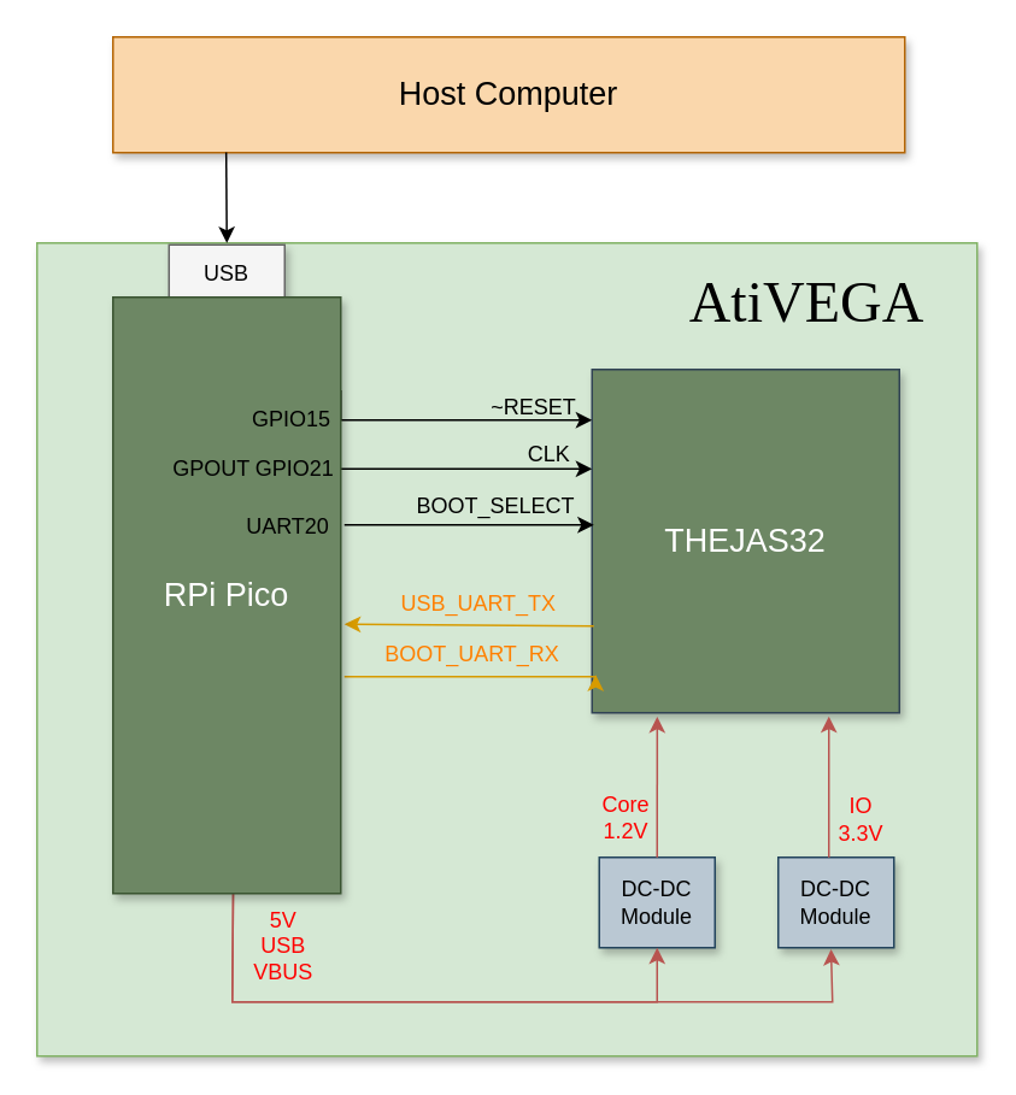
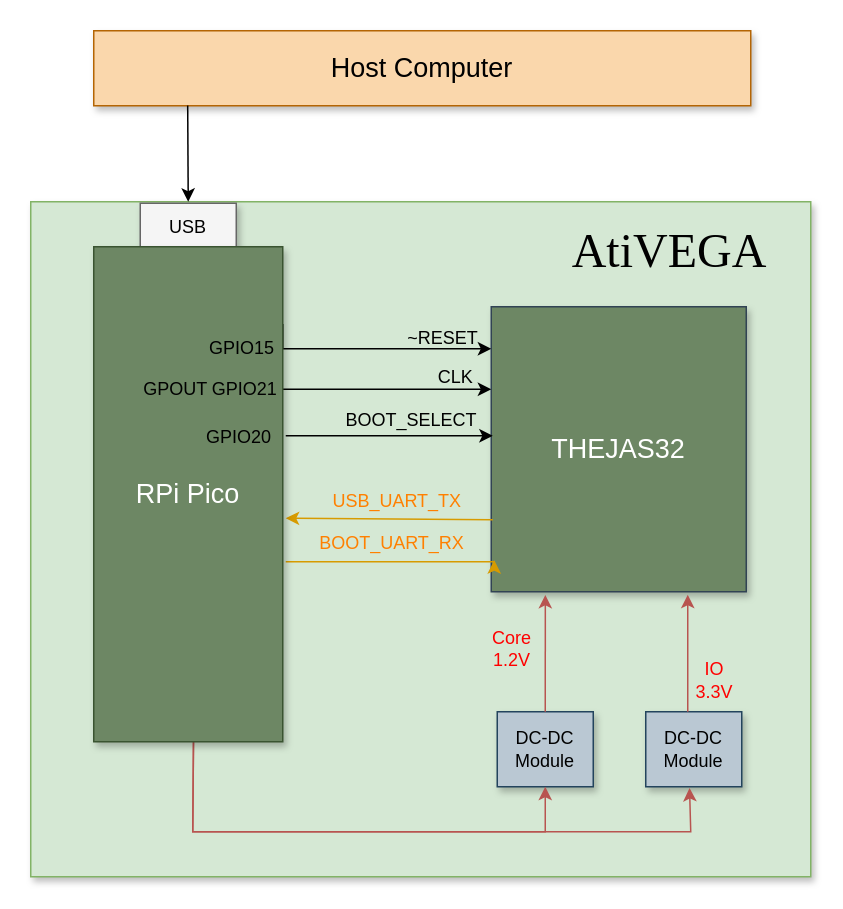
  <mxCell id="0" style=";html=1;" />
  <mxCell id="1" style=";html=1;" parent="0" />
  <mxCell id="2" value="" style="whiteSpace=wrap;html=1;shadow=1;fontSize=18;fillColor=#d5e8d4;strokeColor=#82b366;align=left;" parent="1" vertex="1"><mxGeometry x="20" y="134" width="520" height="450" as="geometry" /></mxCell>
  <mxCell id="3" value="THEJAS32" style="whiteSpace=wrap;html=1;shadow=1;fontSize=18;fillColor=#6d8764;strokeColor=#314354;fontColor=#ffffff;" parent="1" vertex="1"><mxGeometry x="327" y="204" width="170" height="190" as="geometry" /></mxCell>
  <mxCell id="4" style="edgeStyle=elbowEdgeStyle;rounded=0;html=1;startArrow=none;startFill=0;jettySize=auto;orthogonalLoop=1;fontSize=18;elbow=vertical;exitX=1;exitY=0.288;exitDx=0;exitDy=0;exitPerimeter=0;" parent="1" source="26" edge="1"><mxGeometry relative="1" as="geometry"><Array as="points"><mxPoint x="297" y="259" /></Array><mxPoint x="200" y="259" as="sourcePoint" /><mxPoint x="327" y="259" as="targetPoint" /></mxGeometry></mxCell>
  <mxCell id="5" value="&lt;div style=&quot;font-size: 12px;&quot;&gt;&lt;font style=&quot;font-size: 12px;&quot;&gt;DC-DC&lt;/font&gt;&lt;/div&gt;&lt;div style=&quot;font-size: 12px;&quot;&gt;&lt;font style=&quot;font-size: 12px;&quot;&gt;&lt;font style=&quot;font-size: 12px;&quot;&gt;Module&lt;/font&gt;&lt;font style=&quot;font-size: 12px;&quot;&gt;&lt;br&gt;&lt;/font&gt;&lt;/font&gt;&lt;/div&gt;" style="whiteSpace=wrap;html=1;shadow=1;fontSize=18;fillColor=#bac8d3;strokeColor=#23445d;" parent="1" vertex="1"><mxGeometry x="331" y="474" width="64" height="50" as="geometry" /></mxCell>
  <mxCell id="6" value="" style="endArrow=classic;html=1;rounded=0;exitX=0.5;exitY=0;exitDx=0;exitDy=0;entryX=0.212;entryY=1.011;entryDx=0;entryDy=0;entryPerimeter=0;fillColor=#f8cecc;strokeColor=#b85450;" parent="1" source="5" target="3" edge="1"><mxGeometry width="50" height="50" relative="1" as="geometry"><mxPoint x="350" y="116" as="sourcePoint" /><mxPoint x="350" y="206" as="targetPoint" /></mxGeometry></mxCell>
- <mxCell id="7" value="&lt;div&gt;Core&lt;/div&gt;&lt;div&gt;1.2V&lt;/div&gt;" style="text;html=1;align=center;verticalAlign=middle;whiteSpace=wrap;rounded=0;fontColor=#FF0000;" parent="1" vertex="1"><mxGeometry x="326" y="437" width="40" height="30" as="geometry" /></mxCell>
+ <mxCell id="7" value="&lt;div&gt;Core&lt;/div&gt;&lt;div&gt;1.2V&lt;/div&gt;" style="text;html=1;align=center;verticalAlign=middle;whiteSpace=wrap;rounded=0;fontColor=#FF0000;" parent="1" vertex="1"><mxGeometry x="321" y="417" width="40" height="30" as="geometry" /></mxCell>
  <mxCell id="8" value="&lt;div&gt;IO&lt;/div&gt;&lt;div&gt;3.3V&lt;br&gt;&lt;/div&gt;" style="text;html=1;align=center;verticalAlign=middle;whiteSpace=wrap;rounded=0;fontColor=#FF0000;" parent="1" vertex="1"><mxGeometry x="459" y="438" width="34" height="30" as="geometry" /></mxCell>
  <mxCell id="9" value="CLK" style="text;html=1;align=center;verticalAlign=middle;whiteSpace=wrap;rounded=0;" parent="1" vertex="1"><mxGeometry x="286" y="236" width="35" height="30" as="geometry" /></mxCell>
  <mxCell id="10" style="edgeStyle=elbowEdgeStyle;rounded=0;html=1;startArrow=none;startFill=0;jettySize=auto;orthogonalLoop=1;fontSize=18;elbow=vertical;exitX=1;exitY=0.156;exitDx=0;exitDy=0;exitPerimeter=0;" parent="1" source="26" edge="1"><mxGeometry relative="1" as="geometry"><Array as="points"><mxPoint x="297" y="232" /></Array><mxPoint x="200" y="234" as="sourcePoint" /><mxPoint x="327" y="232" as="targetPoint" /></mxGeometry></mxCell>
  <mxCell id="11" value="~RESET" style="text;html=1;align=center;verticalAlign=middle;whiteSpace=wrap;rounded=0;" parent="1" vertex="1"><mxGeometry x="266" y="210" width="58" height="30" as="geometry" /></mxCell>
  <mxCell id="12" value="BOOT_SELECT" style="text;html=1;align=center;verticalAlign=middle;whiteSpace=wrap;rounded=0;" parent="1" vertex="1"><mxGeometry x="229" y="265" width="90" height="30" as="geometry" /></mxCell>
  <mxCell id="13" style="edgeStyle=elbowEdgeStyle;rounded=0;html=1;startArrow=none;startFill=0;jettySize=auto;orthogonalLoop=1;fontSize=18;elbow=vertical;fillColor=#ffe6cc;strokeColor=#d79b00;" parent="1" edge="1"><mxGeometry relative="1" as="geometry"><Array as="points" /><mxPoint x="190" y="374" as="sourcePoint" /><mxPoint x="329" y="373" as="targetPoint" /></mxGeometry></mxCell>
  <mxCell id="14" value="BOOT_UART_RX" style="text;html=1;align=center;verticalAlign=middle;whiteSpace=wrap;rounded=0;fontColor=#FF8000;" parent="1" vertex="1"><mxGeometry x="216" y="347" width="90" height="30" as="geometry" /></mxCell>
  <mxCell id="15" style="edgeStyle=elbowEdgeStyle;rounded=0;html=1;startArrow=none;startFill=0;jettySize=auto;orthogonalLoop=1;fontSize=18;elbow=vertical;endArrow=classic;endFill=1;exitX=0.006;exitY=0.632;exitDx=0;exitDy=0;exitPerimeter=0;fillColor=#ffe6cc;strokeColor=#d79b00;" parent="1" edge="1"><mxGeometry relative="1" as="geometry"><Array as="points"><mxPoint x="220" y="345" /></Array><mxPoint x="328.02" y="345.96" as="sourcePoint" /><mxPoint x="190" y="345" as="targetPoint" /></mxGeometry></mxCell>
  <mxCell id="16" value="USB_UART_TX" style="text;html=1;align=center;verticalAlign=middle;whiteSpace=wrap;rounded=0;fontColor=#FF8000;" parent="1" vertex="1"><mxGeometry x="214" y="319" width="101" height="30" as="geometry" /></mxCell>
  <mxCell id="17" value="&lt;div style=&quot;font-size: 12px;&quot;&gt;&lt;font style=&quot;font-size: 12px;&quot;&gt;DC-DC&lt;/font&gt;&lt;/div&gt;&lt;div style=&quot;font-size: 12px;&quot;&gt;&lt;font style=&quot;font-size: 12px;&quot;&gt;&lt;font style=&quot;font-size: 12px;&quot;&gt;Module&lt;/font&gt;&lt;font style=&quot;font-size: 12px;&quot;&gt;&lt;br&gt;&lt;/font&gt;&lt;/font&gt;&lt;/div&gt;" style="whiteSpace=wrap;html=1;shadow=1;fontSize=18;fillColor=#bac8d3;strokeColor=#23445d;" parent="1" vertex="1"><mxGeometry x="430" y="474" width="64" height="50" as="geometry" /></mxCell>
  <mxCell id="18" value="&lt;font style=&quot;font-size: 12px;&quot;&gt;USB Connector&lt;/font&gt;" style="whiteSpace=wrap;html=1;shadow=1;fontSize=18;fillColor=#f5f5f5;strokeColor=#666666;" parent="1" vertex="1"><mxGeometry x="93" y="135" width="64" height="50" as="geometry" /></mxCell>
  <mxCell id="19" value="" style="endArrow=classic;html=1;rounded=0;exitX=0.5;exitY=0;exitDx=0;exitDy=0;entryX=0.212;entryY=1.011;entryDx=0;entryDy=0;entryPerimeter=0;fillColor=#f8cecc;strokeColor=#b85450;" parent="1" edge="1"><mxGeometry width="50" height="50" relative="1" as="geometry"><mxPoint x="458" y="474" as="sourcePoint" /><mxPoint x="458" y="396" as="targetPoint" /></mxGeometry></mxCell>
  <mxCell id="20" style="edgeStyle=elbowEdgeStyle;rounded=0;html=1;startArrow=none;startFill=0;jettySize=auto;orthogonalLoop=1;fontSize=18;elbow=vertical;" parent="1" edge="1"><mxGeometry relative="1" as="geometry"><Array as="points"><mxPoint x="298" y="290" /></Array><mxPoint x="190" y="290" as="sourcePoint" /><mxPoint x="328" y="290" as="targetPoint" /></mxGeometry></mxCell>
  <mxCell id="21" value="" style="endArrow=classic;html=1;rounded=0;exitX=0.312;exitY=1.016;exitDx=0;exitDy=0;exitPerimeter=0;entryX=0.5;entryY=1;entryDx=0;entryDy=0;fillColor=#f8cecc;strokeColor=#b85450;" parent="1" target="5" edge="1"><mxGeometry width="50" height="50" relative="1" as="geometry"><mxPoint x="129.312" y="397.04" as="sourcePoint" /><mxPoint x="358" y="554" as="targetPoint" /><Array as="points"><mxPoint x="128" y="554" /><mxPoint x="363" y="554" /></Array></mxGeometry></mxCell>
  <mxCell id="22" value="" style="endArrow=classic;html=1;rounded=0;exitX=0.312;exitY=1.016;exitDx=0;exitDy=0;exitPerimeter=0;entryX=0.456;entryY=1.016;entryDx=0;entryDy=0;entryPerimeter=0;fillColor=#f8cecc;strokeColor=#b85450;" parent="1" target="17" edge="1"><mxGeometry width="50" height="50" relative="1" as="geometry"><mxPoint x="129.312" y="397.04" as="sourcePoint" /><mxPoint x="363" y="524" as="targetPoint" /><Array as="points"><mxPoint x="128" y="554" /><mxPoint x="460" y="554" /></Array></mxGeometry></mxCell>
- <mxCell id="23" value="&lt;div&gt;5V&lt;br&gt;&lt;/div&gt;&lt;div&gt;USB&lt;/div&gt;&lt;div&gt;VBUS&lt;/div&gt;" style="text;html=1;align=center;verticalAlign=middle;whiteSpace=wrap;rounded=0;fontColor=#FF0000;" parent="1" vertex="1"><mxGeometry x="140" y="503" width="33" height="39" as="geometry" /></mxCell>
- <mxCell id="24" value="Host Computer" style="whiteSpace=wrap;html=1;shadow=1;fontSize=18;fillColor=#fad7ac;strokeColor=#b46504;" parent="1" vertex="1"><mxGeometry x="62" y="20" width="438" height="64" as="geometry" /></mxCell>
+ <mxCell id="24" value="Host Computer" style="whiteSpace=wrap;html=1;shadow=1;fontSize=18;fillColor=#fad7ac;strokeColor=#b46504;" parent="1" vertex="1"><mxGeometry x="62" y="20" width="438" height="50" as="geometry" /></mxCell>
  <mxCell id="25" value="" style="endArrow=classic;html=1;rounded=0;exitX=0.143;exitY=0.997;exitDx=0;exitDy=0;exitPerimeter=0;" parent="1" source="24" edge="1"><mxGeometry width="50" height="50" relative="1" as="geometry"><mxPoint x="122.65" y="109.19" as="sourcePoint" /><mxPoint x="125" y="134" as="targetPoint" /></mxGeometry></mxCell>
  <mxCell id="26" value="RPi Pico" style="whiteSpace=wrap;html=1;shadow=1;fontSize=18;fillColor=#6d8764;strokeColor=#3A5431;fontColor=#ffffff;" parent="1" vertex="1"><mxGeometry x="62" y="164" width="126" height="330" as="geometry" /></mxCell>
  <mxCell id="27" value="GPIO15" style="text;html=1;align=center;verticalAlign=middle;whiteSpace=wrap;rounded=0;" parent="1" vertex="1"><mxGeometry x="132" y="217" width="58" height="30" as="geometry" /></mxCell>
  <mxCell id="28" value="GPOUT GPIO21" style="text;html=1;align=center;verticalAlign=middle;whiteSpace=wrap;rounded=0;" parent="1" vertex="1"><mxGeometry x="86" y="244" width="108" height="30" as="geometry" /></mxCell>
- <mxCell id="29" value="UART20" style="text;html=1;align=center;verticalAlign=middle;whiteSpace=wrap;rounded=0;" parent="1" vertex="1"><mxGeometry x="130" y="276" width="58" height="30" as="geometry" /></mxCell>
+ <mxCell id="29" value="GPIO20" style="text;html=1;align=center;verticalAlign=middle;whiteSpace=wrap;rounded=0;" parent="1" vertex="1"><mxGeometry x="130" y="276" width="58" height="30" as="geometry" /></mxCell>
  <mxCell id="30" value="&lt;font style=&quot;font-size: 32px;&quot; data-font-src=&quot;https://fonts.googleapis.com/css?family=Audiowide&quot; face=&quot;Audiowide&quot;&gt;AtiVEGA&lt;/font&gt;" style="text;html=1;align=center;verticalAlign=middle;whiteSpace=wrap;rounded=0;fontColor=#000000;fontSize=27;" parent="1" vertex="1"><mxGeometry x="374" y="152" width="144" height="30" as="geometry" /></mxCell>
